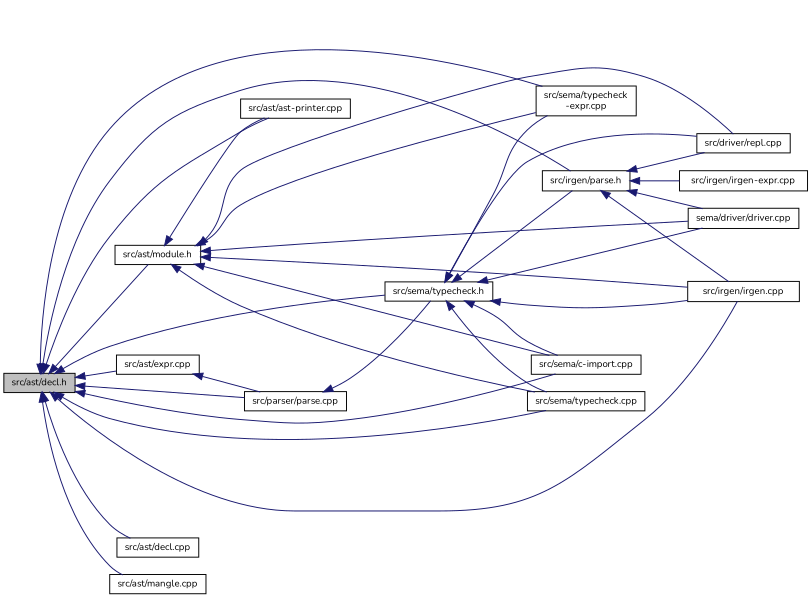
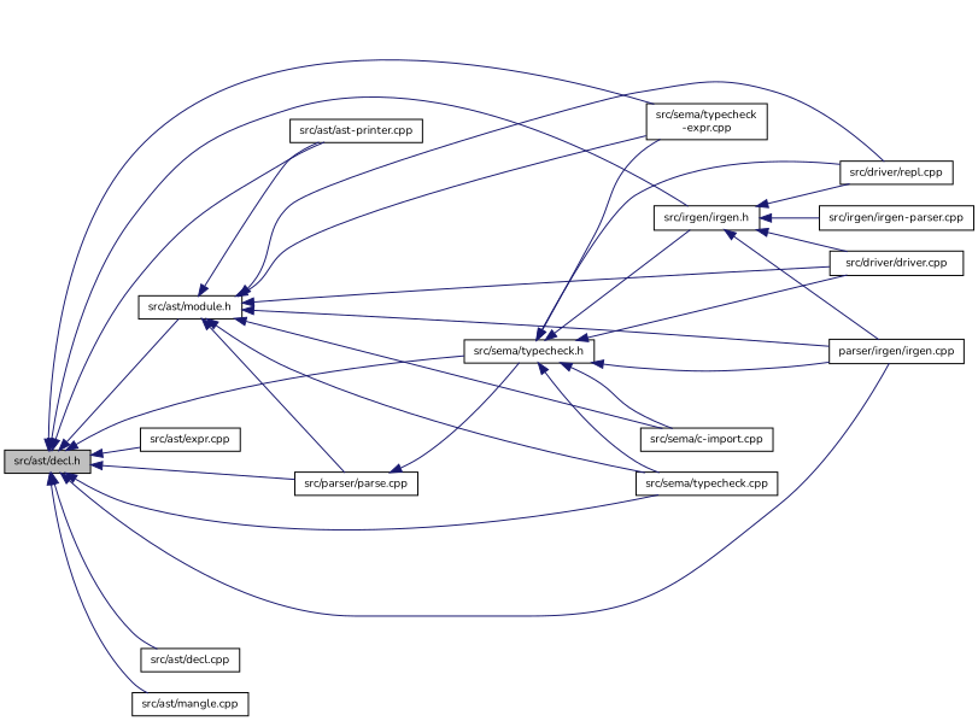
  digraph {
    fontname=Nunito
    rankdir=LR
    node [color=black fillcolor=white fontname=Nunito fontsize=10 shape=record style=filled]
    edge [color=midnightblue dir=back fontname=Nunito fontsize=10 labelfontname=Helvetica labelfontsize=10 style=solid]
    n1 [fillcolor=grey75 fontcolor=black height=0.2 label="src/ast/decl.h" width=0.4]
    n2 [height=0.2 label="src/ast/ast-printer.cpp" width=0.4]
    n3 [height=0.2 label="src/ast/module.h" width=0.4]
-   n4 [height=0.2 label="src/irgen/irgen.cpp" width=0.4]
+   n4 [height=0.2 label="parser/irgen/irgen.cpp" width=0.4]
    n5 [height=0.2 label="src/parser/parse.cpp" width=0.4]
    n6 [height=0.2 label="src/sema/c-import.cpp" width=0.4]
    n7 [height=0.2 label="src/sema/typecheck\l-expr.cpp" width=0.4]
    n8 [height=0.2 label="src/sema/typecheck.cpp" width=0.4]
    n9 [height=0.2 label="src/ast/decl.cpp" width=0.4]
    n10 [height=0.2 label="src/ast/expr.cpp" width=0.4]
    n11 [height=0.2 label="src/ast/mangle.cpp" width=0.4]
-   n12 [height=0.2 label="src/irgen/parse.h" width=0.4]
+   n12 [height=0.2 label="src/irgen/irgen.h" width=0.4]
    n13 [height=0.2 label="src/sema/typecheck.h" width=0.4]
-   n14 [height=0.2 label="sema/driver/driver.cpp" width=0.4]
+   n14 [height=0.2 label="src/driver/driver.cpp" width=0.4]
    n15 [height=0.2 label="src/driver/repl.cpp" width=0.4]
-   n16 [height=0.2 label="src/irgen/irgen-expr.cpp" width=0.4]
+   n16 [height=0.2 label="src/irgen/irgen-parser.cpp" width=0.4]
    n1 -> n2
    n1 -> n3
    n1 -> n4
    n1 -> n5
-   n1 -> n6
    n1 -> n7
    n1 -> n8
    n1 -> n9
    n1 -> n10
    n1 -> n11
    n1 -> n12
    n1 -> n13
    n3 -> n2
    n3 -> n4
-   n10 -> n5
+   n3 -> n5
    n3 -> n6
    n3 -> n7
    n3 -> n8
    n3 -> n14
    n3 -> n15
    n5 -> n13
    n12 -> n4
    n12 -> n14
    n12 -> n15
    n12 -> n16
    n13 -> n4
    n13 -> n6
    n13 -> n7
    n13 -> n8
    n13 -> n12
    n13 -> n14
    n13 -> n15
  }
